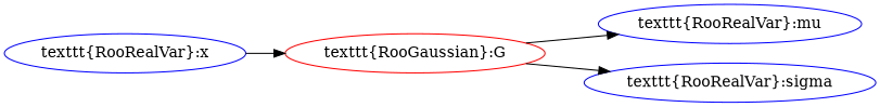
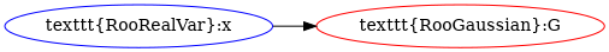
  digraph {
    rankdir=LR
    node [color=blue]
    n1 [color=red label="\texttt{RooGaussian}:G"]
-   n2 [label="\texttt{RooRealVar}:mu"]
-   n3 [label="\texttt{RooRealVar}:sigma"]
    n4 [label="\texttt{RooRealVar}:x"]
-   n1 -> n2
-   n1 -> n3
    n4 -> n1
  }
